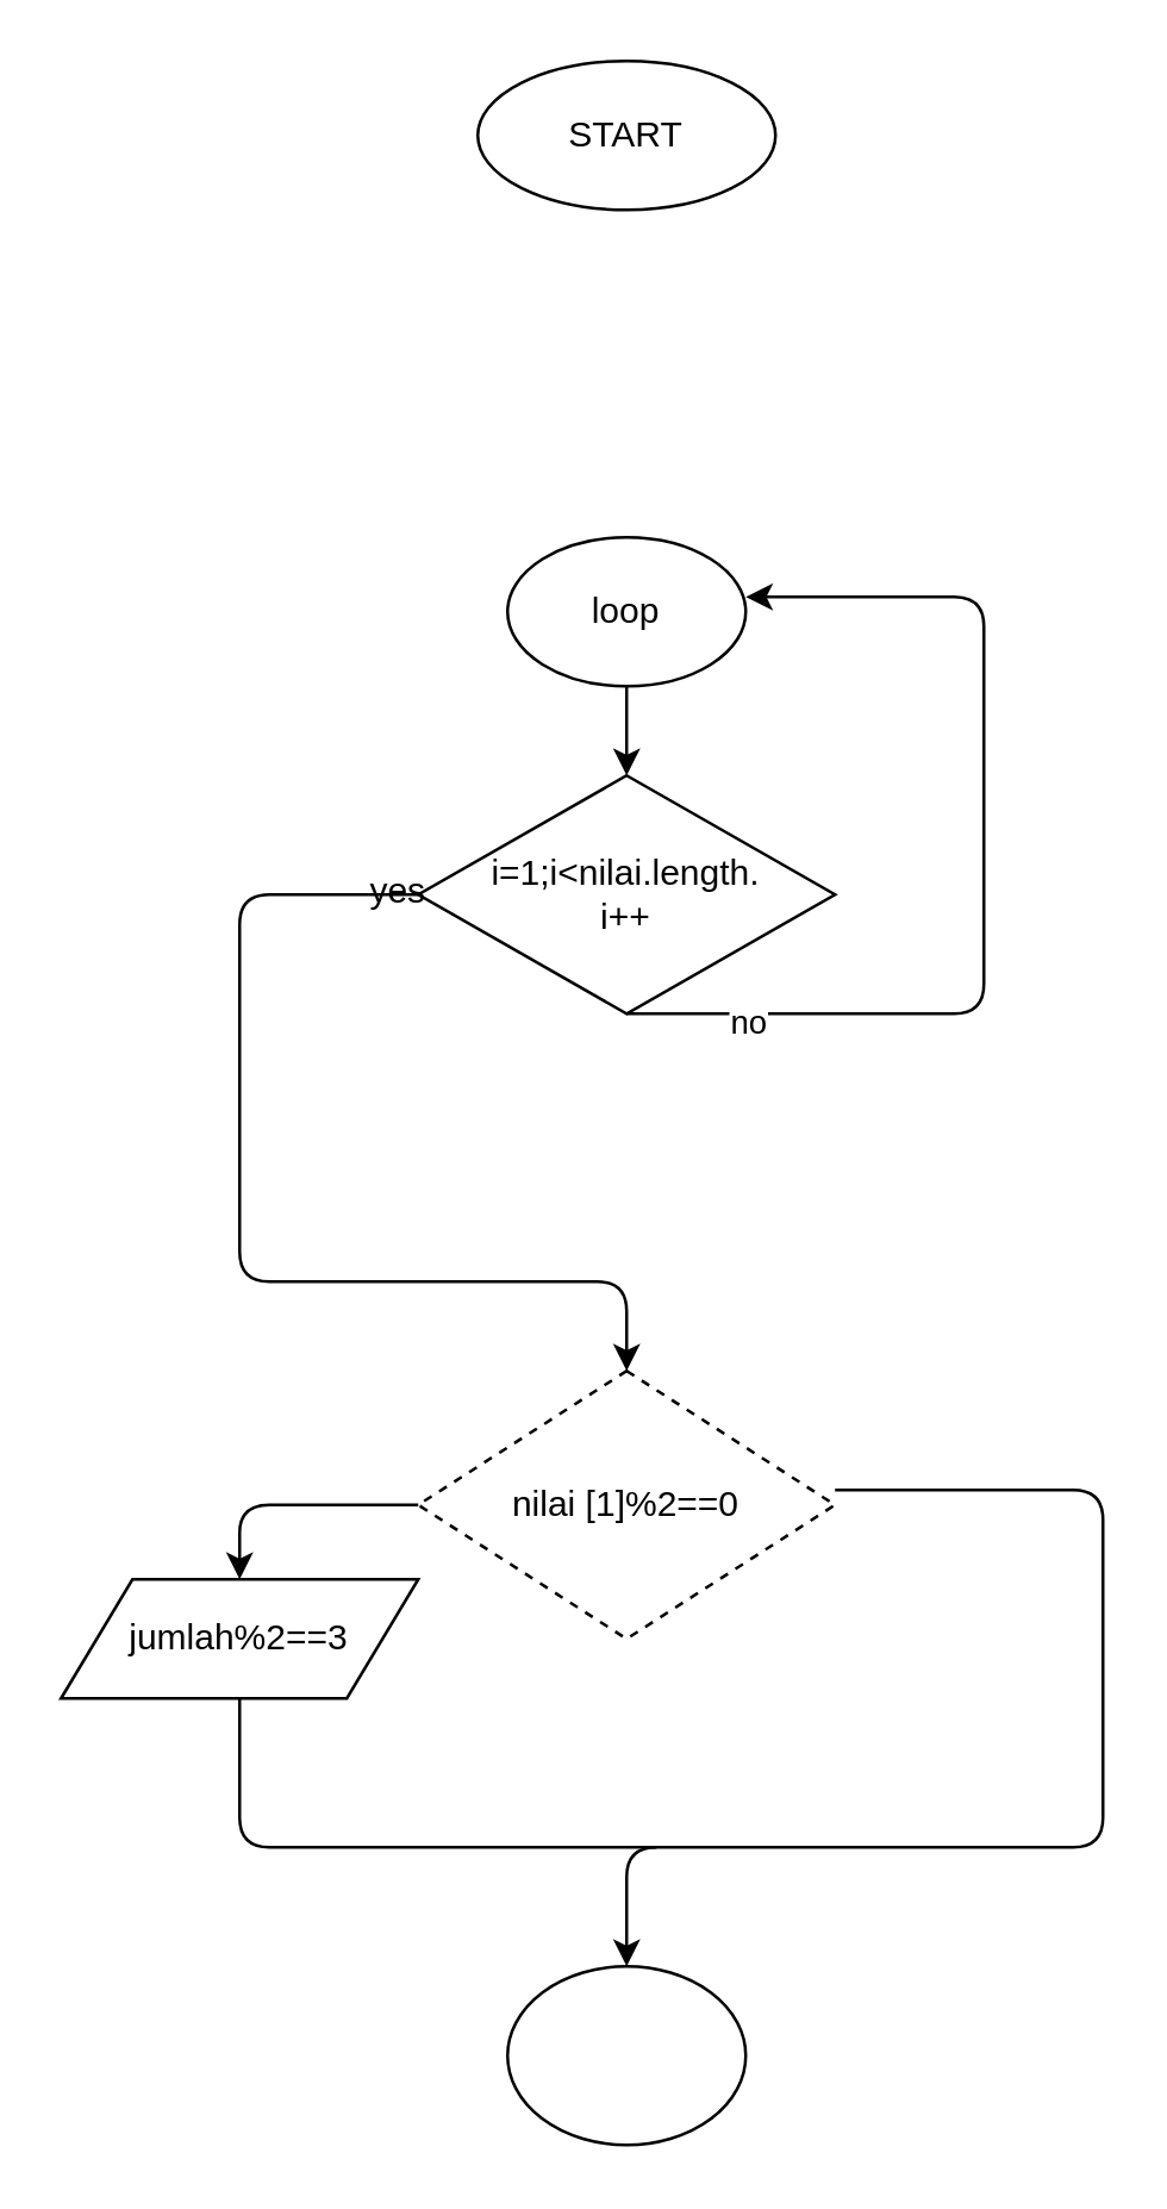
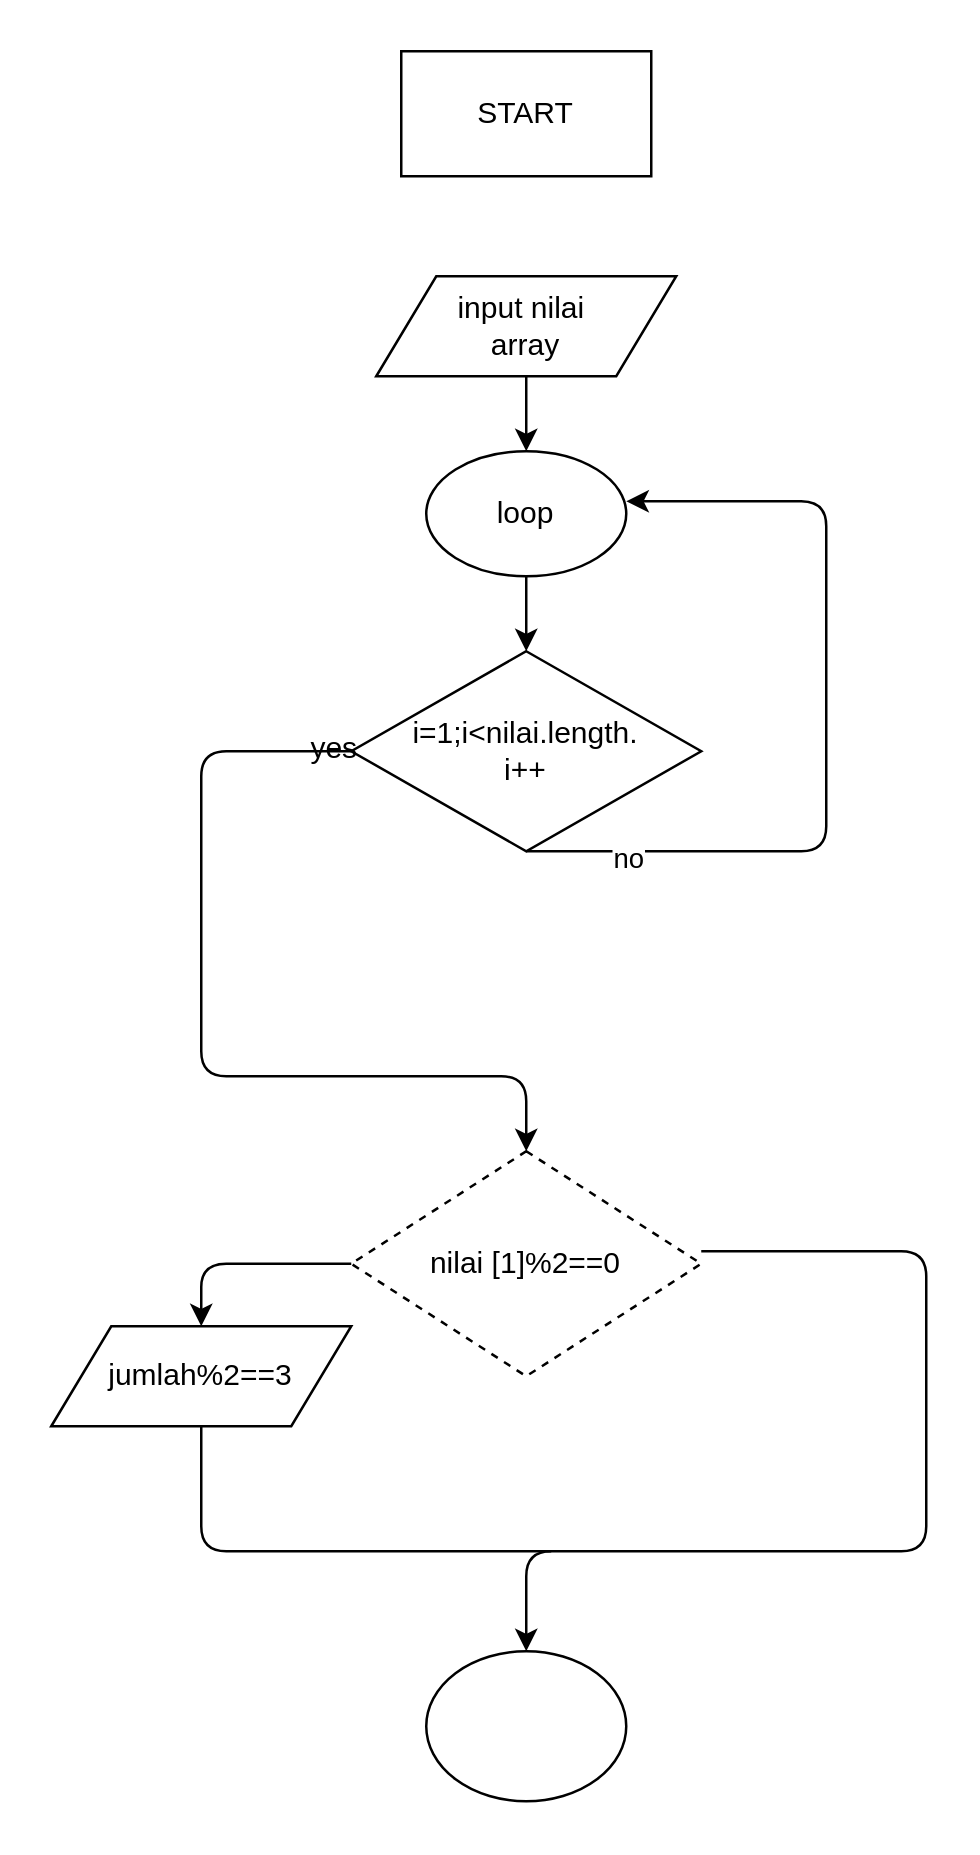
  <mxCell id="0" />
  <mxCell id="1" parent="0" />
- <mxCell id="2" value="START" style="ellipse;whiteSpace=wrap;html=1;" vertex="1" parent="1"><mxGeometry x="160" y="20" width="100" height="50" as="geometry" /></mxCell>
+ <mxCell id="2" value="START" style="whiteSpace=wrap;html=1;rounded=0;" vertex="1" parent="1"><mxGeometry x="160" y="20" width="100" height="50" as="geometry" /></mxCell>
+ <mxCell id="3" value="input nilai&amp;nbsp;&lt;br&gt;array" style="shape=parallelogram;perimeter=parallelogramPerimeter;whiteSpace=wrap;html=1;" vertex="1" parent="1"><mxGeometry x="150" y="110" width="120" height="40" as="geometry" /></mxCell>
+ <mxCell id="4" value="" style="endArrow=classic;html=1;exitX=0.5;exitY=1;exitDx=0;exitDy=0;" edge="1" parent="1" source="3" target="5"><mxGeometry width="50" height="50" relative="1" as="geometry"><mxPoint x="210" y="170" as="sourcePoint" /><mxPoint x="210" y="190" as="targetPoint" /></mxGeometry></mxCell>
  <mxCell id="5" value="loop" style="ellipse;whiteSpace=wrap;html=1;" vertex="1" parent="1"><mxGeometry x="170" y="180" width="80" height="50" as="geometry" /></mxCell>
  <mxCell id="6" value="" style="endArrow=classic;html=1;exitX=0.5;exitY=1;exitDx=0;exitDy=0;" edge="1" parent="1" source="5" target="7"><mxGeometry width="50" height="50" relative="1" as="geometry"><mxPoint x="195" y="330" as="sourcePoint" /><mxPoint x="210" y="270" as="targetPoint" /></mxGeometry></mxCell>
  <mxCell id="7" value="i=1;i&amp;lt;nilai.length.&lt;br&gt;i++" style="rhombus;whiteSpace=wrap;html=1;" vertex="1" parent="1"><mxGeometry x="140" y="260" width="140" height="80" as="geometry" /></mxCell>
  <mxCell id="8" value="" style="endArrow=classic;html=1;exitX=0.5;exitY=1;exitDx=0;exitDy=0;entryX=1;entryY=0.4;entryDx=0;entryDy=0;entryPerimeter=0;" edge="1" parent="1" source="7" target="5"><mxGeometry width="50" height="50" relative="1" as="geometry"><mxPoint x="260" y="350" as="sourcePoint" /><mxPoint x="260" y="200" as="targetPoint" /><Array as="points"><mxPoint x="330" y="340" /><mxPoint x="330" y="200" /></Array></mxGeometry></mxCell>
  <mxCell id="9" value="no" style="edgeLabel;html=1;align=center;verticalAlign=middle;resizable=0;points=[];" vertex="1" connectable="0" parent="8"><mxGeometry x="-0.765" y="-2" relative="1" as="geometry"><mxPoint as="offset" /></mxGeometry></mxCell>
  <mxCell id="10" value="" style="endArrow=classic;html=1;exitX=0;exitY=0.5;exitDx=0;exitDy=0;" edge="1" parent="1" source="7" target="12"><mxGeometry width="50" height="50" relative="1" as="geometry"><mxPoint x="40" y="300" as="sourcePoint" /><mxPoint x="210" y="460" as="targetPoint" /><Array as="points"><mxPoint x="80" y="300" /><mxPoint x="80" y="430" /><mxPoint x="210" y="430" /></Array></mxGeometry></mxCell>
  <mxCell id="11" value="yes" style="text;html=1;align=center;verticalAlign=middle;resizable=0;points=[];autosize=1;" vertex="1" parent="1"><mxGeometry x="118" y="289" width="30" height="20" as="geometry" /></mxCell>
  <mxCell id="12" value="nilai [1]%2==0" style="rhombus;whiteSpace=wrap;html=1;dashed=1;" vertex="1" parent="1"><mxGeometry x="140" y="460" width="140" height="90" as="geometry" /></mxCell>
  <mxCell id="13" value="" style="endArrow=classic;html=1;exitX=1;exitY=0.444;exitDx=0;exitDy=0;exitPerimeter=0;" edge="1" parent="1" source="12"><mxGeometry width="50" height="50" relative="1" as="geometry"><mxPoint x="280" y="510" as="sourcePoint" /><mxPoint x="210" y="660" as="targetPoint" /><Array as="points"><mxPoint x="370" y="500" /><mxPoint x="370" y="620" /><mxPoint x="210" y="620" /></Array></mxGeometry></mxCell>
  <mxCell id="14" value="" style="endArrow=classic;html=1;exitX=0;exitY=0.5;exitDx=0;exitDy=0;" edge="1" parent="1" source="12"><mxGeometry width="50" height="50" relative="1" as="geometry"><mxPoint x="50" y="570" as="sourcePoint" /><mxPoint x="80" y="530" as="targetPoint" /><Array as="points"><mxPoint x="80" y="505" /></Array></mxGeometry></mxCell>
  <mxCell id="15" value="jumlah%2==3" style="shape=parallelogram;perimeter=parallelogramPerimeter;whiteSpace=wrap;html=1;" vertex="1" parent="1"><mxGeometry x="20" y="530" width="120" height="40" as="geometry" /></mxCell>
  <mxCell id="16" value="" style="endArrow=none;html=1;entryX=0.5;entryY=1;entryDx=0;entryDy=0;" edge="1" parent="1" target="15"><mxGeometry width="50" height="50" relative="1" as="geometry"><mxPoint x="220" y="620" as="sourcePoint" /><mxPoint x="80" y="600" as="targetPoint" /><Array as="points"><mxPoint x="80" y="620" /></Array></mxGeometry></mxCell>
  <mxCell id="17" value="" style="ellipse;whiteSpace=wrap;html=1;" vertex="1" parent="1"><mxGeometry x="170" y="660" width="80" height="60" as="geometry" /></mxCell>
